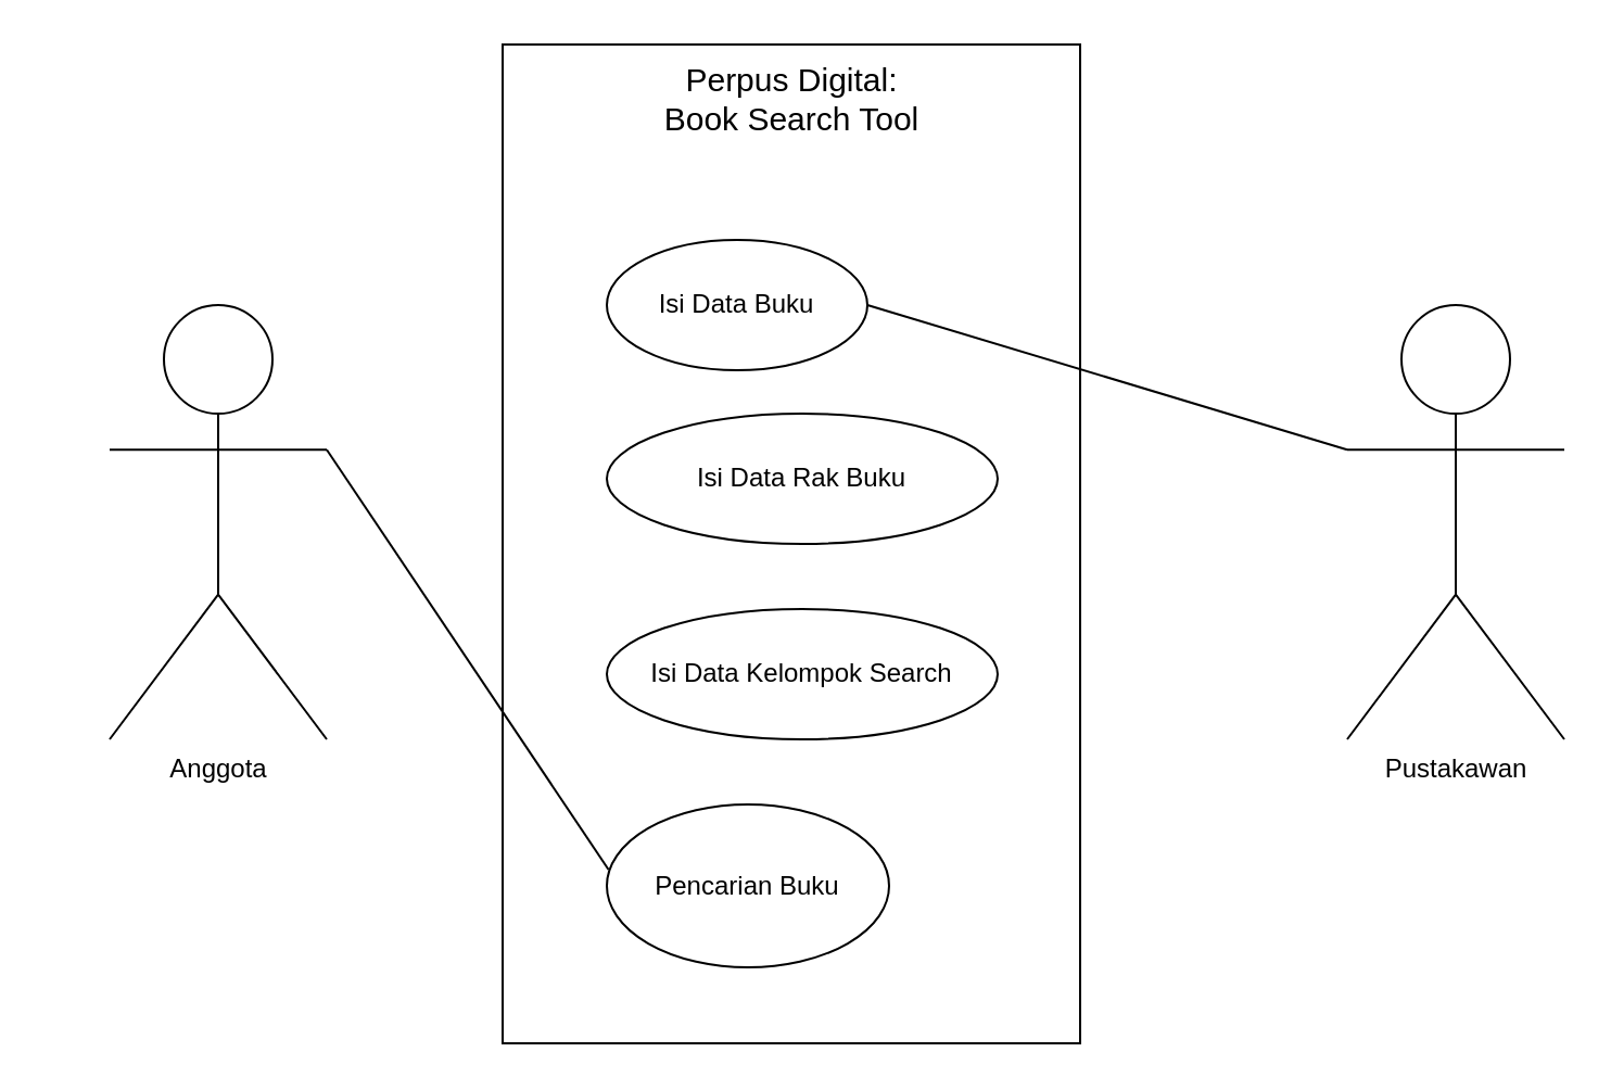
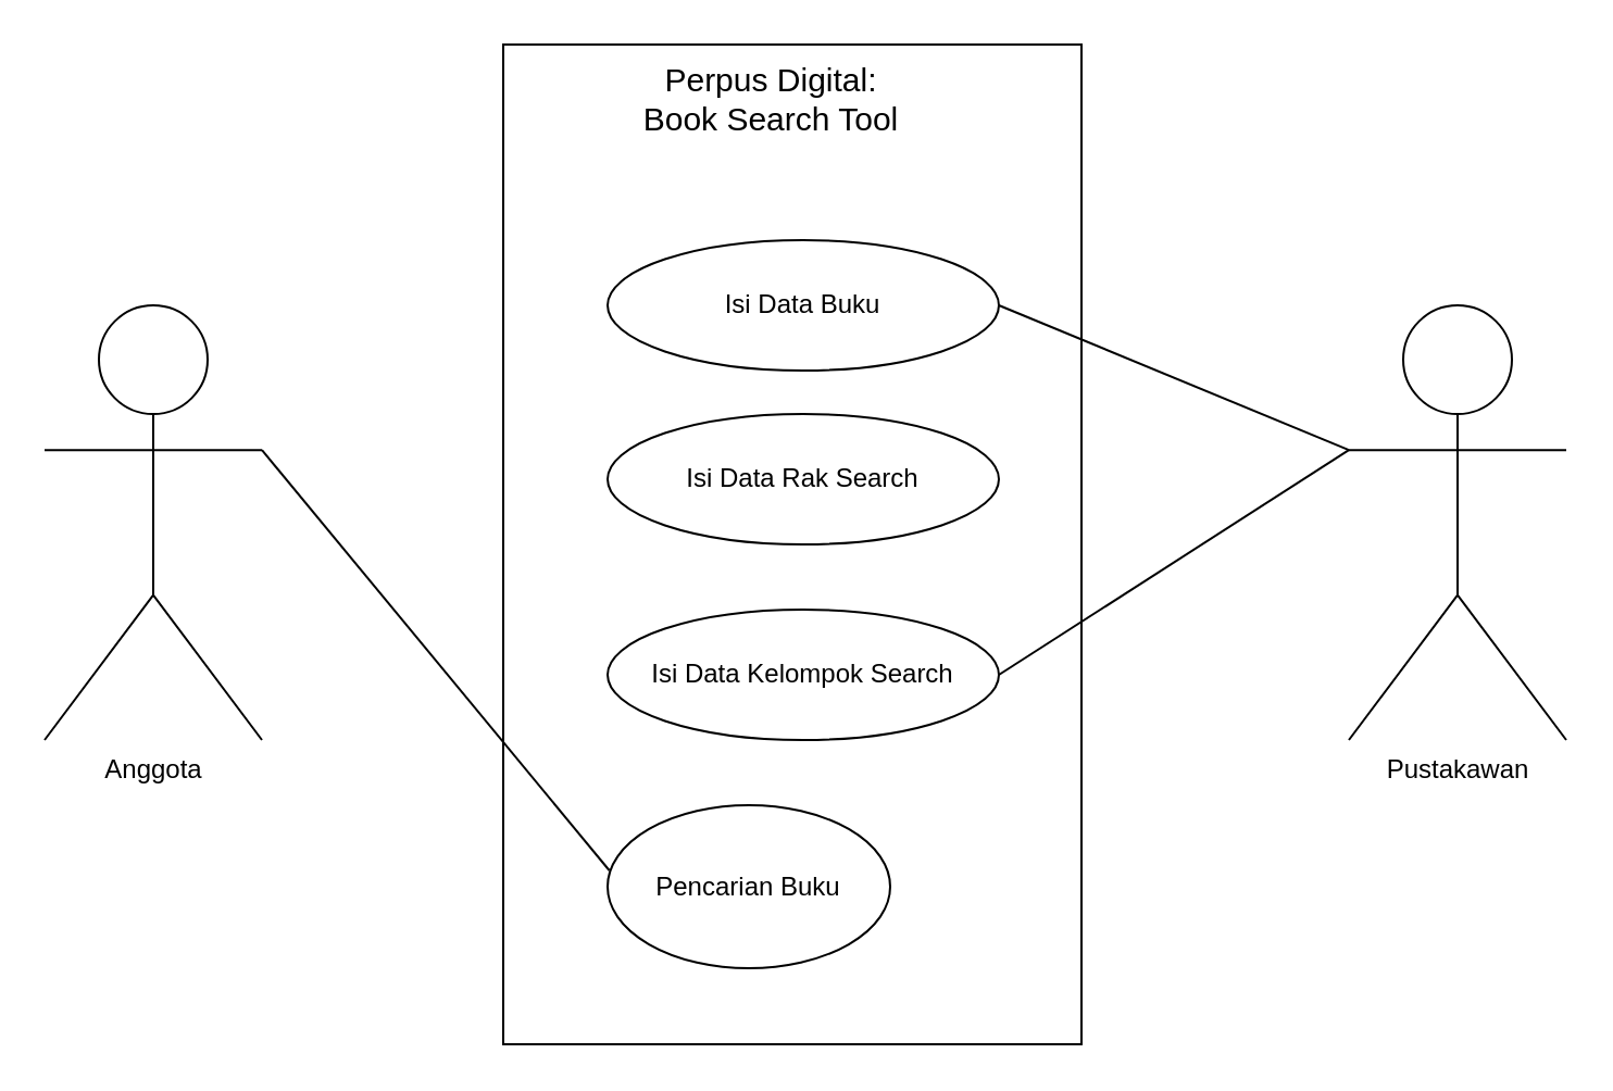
  <mxCell id="0" />
  <mxCell id="1" parent="0" />
  <mxCell id="2" value="" style="rounded=0;whiteSpace=wrap;html=1;" vertex="1" parent="1"><mxGeometry x="231" y="20" width="266" height="460" as="geometry" /></mxCell>
- <mxCell id="3" value="Anggota" style="shape=umlActor;verticalLabelPosition=bottom;verticalAlign=top;html=1;outlineConnect=0;" vertex="1" parent="1"><mxGeometry x="50" y="140" width="100" height="200" as="geometry" /></mxCell>
+ <mxCell id="3" value="Anggota" style="shape=umlActor;verticalLabelPosition=bottom;verticalAlign=top;html=1;outlineConnect=0;" vertex="1" parent="1"><mxGeometry x="20" y="140" width="100" height="200" as="geometry" /></mxCell>
  <mxCell id="4" value="Pustakawan" style="shape=umlActor;verticalLabelPosition=bottom;verticalAlign=top;html=1;outlineConnect=0;" vertex="1" parent="1"><mxGeometry x="620" y="140" width="100" height="200" as="geometry" /></mxCell>
- <mxCell id="5" value="Perpus Digital:&lt;br style=&quot;font-size: 15px;&quot;&gt;Book Search Tool" style="text;html=1;strokeColor=none;fillColor=none;align=center;verticalAlign=middle;whiteSpace=wrap;rounded=0;fontSize=15;" vertex="1" parent="1"><mxGeometry x="279.5" y="30" width="169" height="30" as="geometry" /></mxCell>
- <mxCell id="6" value="Isi Data Buku" style="ellipse;whiteSpace=wrap;html=1;" vertex="1" parent="1"><mxGeometry x="279" y="110" width="120" height="60" as="geometry" /></mxCell>
+ <mxCell id="5" value="Perpus Digital:&lt;br style=&quot;font-size: 15px;&quot;&gt;Book Search Tool" style="text;html=1;strokeColor=none;fillColor=none;align=center;verticalAlign=middle;whiteSpace=wrap;rounded=0;fontSize=15;" vertex="1" parent="1"><mxGeometry x="269.5" y="30" width="169" height="30" as="geometry" /></mxCell>
+ <mxCell id="6" value="Isi Data Buku" style="ellipse;whiteSpace=wrap;html=1;" vertex="1" parent="1"><mxGeometry x="279" y="110" width="180" height="60" as="geometry" /></mxCell>
  <mxCell id="7" value="Isi Data Kelompok Search" style="ellipse;whiteSpace=wrap;html=1;" vertex="1" parent="1"><mxGeometry x="279" y="280" width="180" height="60" as="geometry" /></mxCell>
  <mxCell id="8" value="Pencarian Buku" style="ellipse;whiteSpace=wrap;html=1;" vertex="1" parent="1"><mxGeometry x="279" y="370" width="130" height="75" as="geometry" /></mxCell>
  <mxCell id="9" value="" style="endArrow=none;html=1;rounded=0;exitX=1;exitY=0.333;exitDx=0;exitDy=0;exitPerimeter=0;entryX=0.006;entryY=0.4;entryDx=0;entryDy=0;entryPerimeter=0;" edge="1" parent="1" source="3" target="8"><mxGeometry width="50" height="50" relative="1" as="geometry"><mxPoint x="330" y="270" as="sourcePoint" /><mxPoint x="380" y="220" as="targetPoint" /></mxGeometry></mxCell>
  <mxCell id="10" value="" style="endArrow=none;html=1;rounded=0;exitX=1;exitY=0.5;exitDx=0;exitDy=0;entryX=0;entryY=0.333;entryDx=0;entryDy=0;entryPerimeter=0;" edge="1" parent="1" source="6" target="4"><mxGeometry width="50" height="50" relative="1" as="geometry"><mxPoint x="570" y="260" as="sourcePoint" /><mxPoint x="620" y="210" as="targetPoint" /></mxGeometry></mxCell>
  <mxCell id="11" value="" style="endArrow=none;html=1;rounded=0;" edge="1" parent="1" source="12"><mxGeometry width="50" height="50" relative="1" as="geometry"><mxPoint x="330" y="270" as="sourcePoint" /><mxPoint x="380" y="220" as="targetPoint" /></mxGeometry></mxCell>
- <mxCell id="12" value="Isi Data Rak Buku" style="ellipse;whiteSpace=wrap;html=1;" vertex="1" parent="1"><mxGeometry x="279" y="190" width="180" height="60" as="geometry" /></mxCell>
+ <mxCell id="12" value="Isi Data Rak Search" style="ellipse;whiteSpace=wrap;html=1;" vertex="1" parent="1"><mxGeometry x="279" y="190" width="180" height="60" as="geometry" /></mxCell>
+ <mxCell id="13" value="" style="endArrow=none;html=1;rounded=0;exitX=1;exitY=0.5;exitDx=0;exitDy=0;entryX=0;entryY=0.333;entryDx=0;entryDy=0;entryPerimeter=0;" edge="1" parent="1" source="7" target="4"><mxGeometry width="50" height="50" relative="1" as="geometry"><mxPoint x="330" y="270" as="sourcePoint" /><mxPoint x="620" y="210" as="targetPoint" /></mxGeometry></mxCell>
